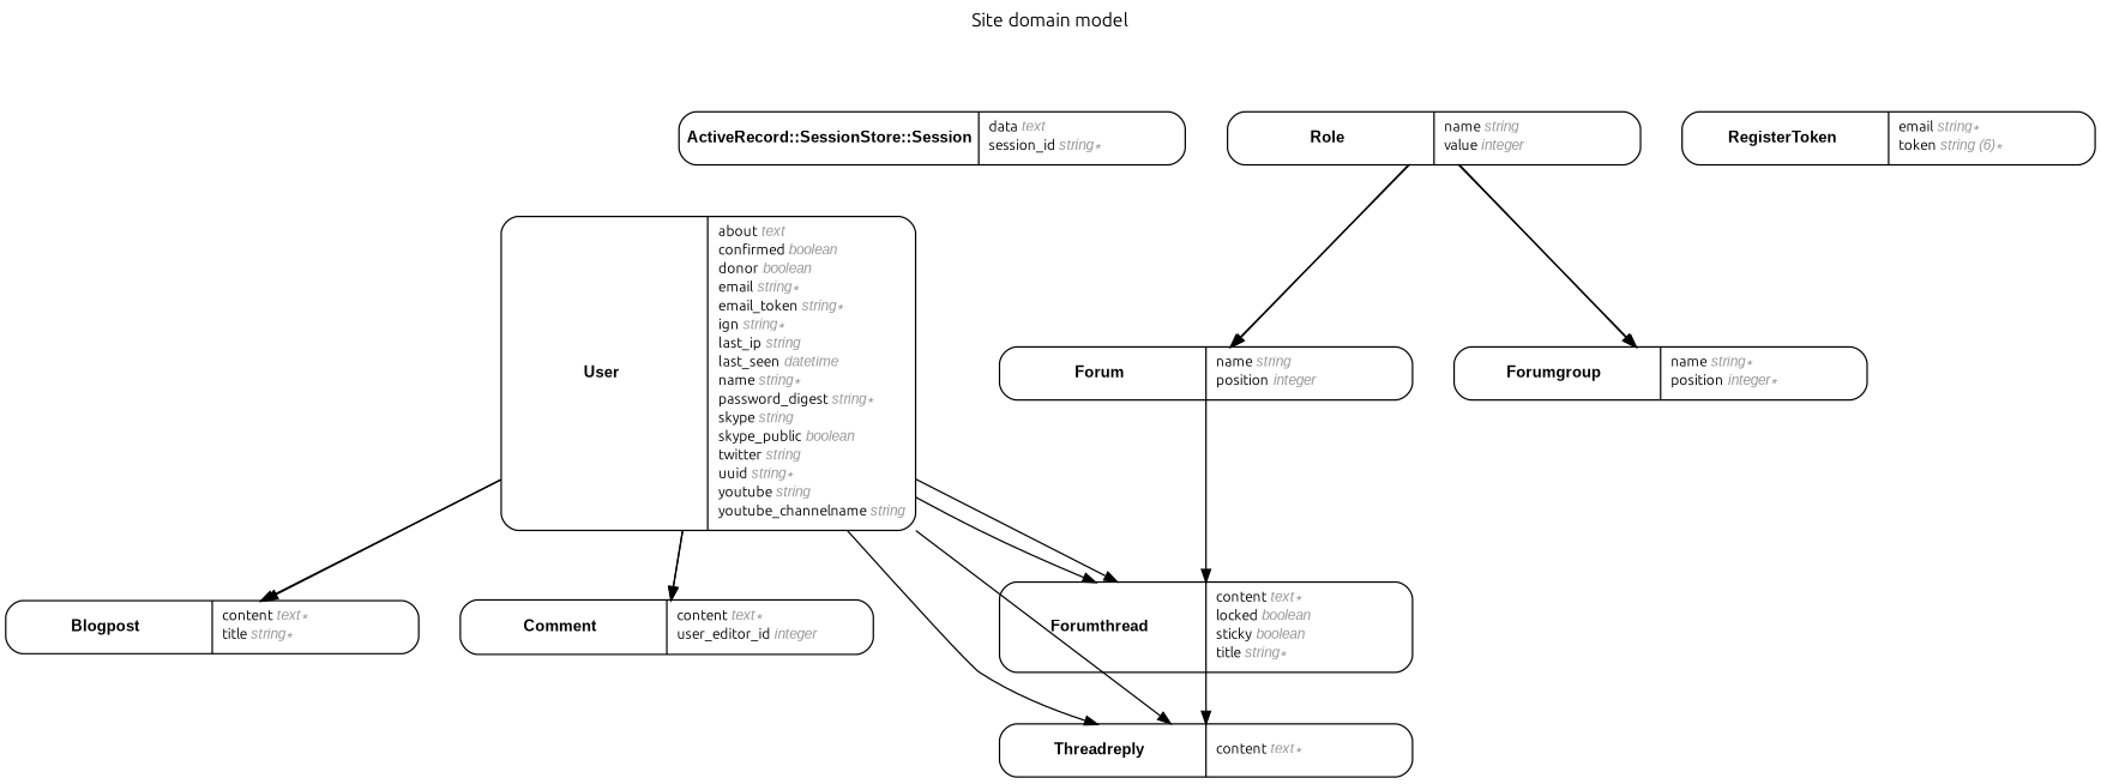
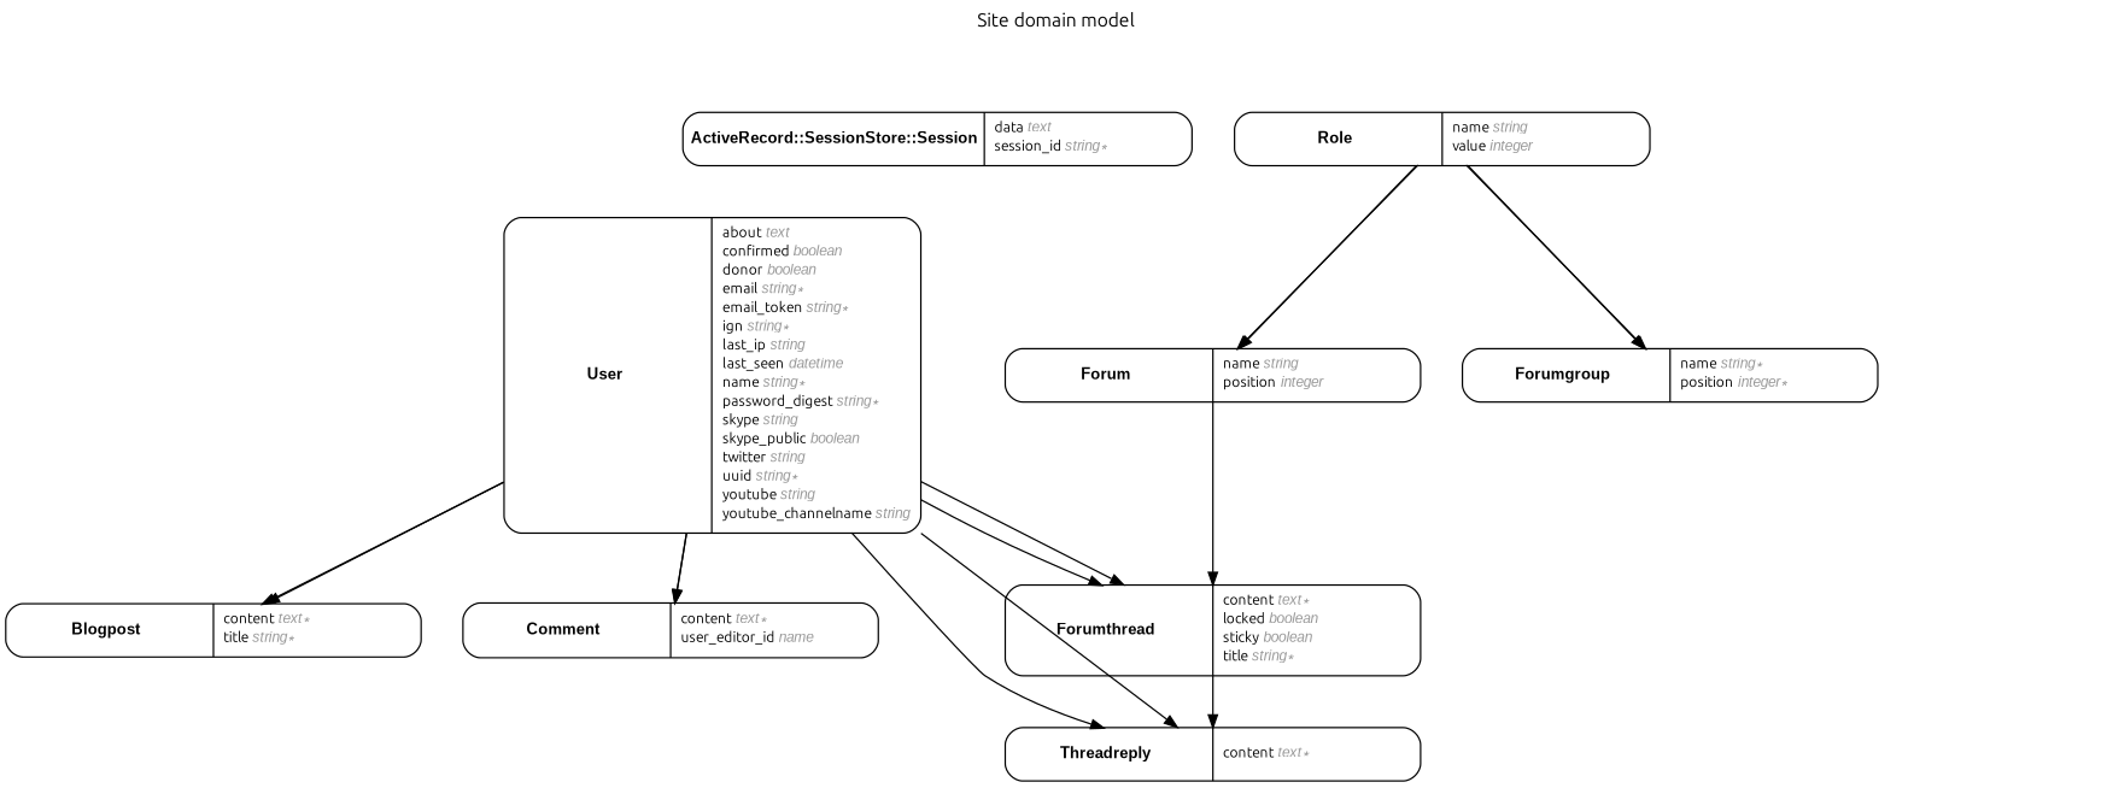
  digraph {
    concentrate=true
    fontname=Ubuntu
    fontsize=13
    label="Site domain model\n\n"
    labelloc=t
    nodesep=0.4
    rankdir=TB
    ranksep=0.5
    node [fontname=Ubuntu fontsize=10 margin="0.07,0.05" penwidth=1.0 shape=Mrecord]
    edge [arrowhead=normal arrowsize=0.9 arrowtail=none dir=both fontname=Ubuntu fontsize=7 labelangle=32 labeldistance=1.8 penwidth=1.0 weight=1]
    n1 [label=<<table border="0" align="center" cellspacing="0.5" cellpadding="0" width="134">   <tr><td align="center" valign="bottom" width="130"><font face="Arial Bold" point-size="11">ActiveRecord::SessionStore::Session</font></td></tr> </table> | <table border="0" align="left" cellspacing="2" cellpadding="0" width="134">   <tr><td align="left" width="130" port="data">data <font face="Arial Italic" color="grey60">text</font></td></tr>   <tr><td align="left" width="130" port="session_id">session_id <font face="Arial Italic" color="grey60">string ∗</font></td></tr> </table> >]
    n2 [label=<<table border="0" align="center" cellspacing="0.5" cellpadding="0" width="134">   <tr><td align="center" valign="bottom" width="130"><font face="Arial Bold" point-size="11">Blogpost</font></td></tr> </table> | <table border="0" align="left" cellspacing="2" cellpadding="0" width="134">   <tr><td align="left" width="130" port="content">content <font face="Arial Italic" color="grey60">text ∗</font></td></tr>   <tr><td align="left" width="130" port="title">title <font face="Arial Italic" color="grey60">string ∗</font></td></tr> </table> >]
-   n3 [label=<<table border="0" align="center" cellspacing="0.5" cellpadding="0" width="134">   <tr><td align="center" valign="bottom" width="130"><font face="Arial Bold" point-size="11">Comment</font></td></tr> </table> | <table border="0" align="left" cellspacing="2" cellpadding="0" width="134">   <tr><td align="left" width="130" port="content">content <font face="Arial Italic" color="grey60">text ∗</font></td></tr>   <tr><td align="left" width="130" port="user_editor_id">user_editor_id <font face="Arial Italic" color="grey60">integer</font></td></tr> </table> >]
+   n3 [label=<<table border="0" align="center" cellspacing="0.5" cellpadding="0" width="134">   <tr><td align="center" valign="bottom" width="130"><font face="Arial Bold" point-size="11">Comment</font></td></tr> </table> | <table border="0" align="left" cellspacing="2" cellpadding="0" width="134">   <tr><td align="left" width="130" port="content">content <font face="Arial Italic" color="grey60">text ∗</font></td></tr>   <tr><td align="left" width="130" port="user_editor_id">user_editor_id <font face="Arial Italic" color="grey60">name</font></td></tr> </table> >]
    n4 [label=<<table border="0" align="center" cellspacing="0.5" cellpadding="0" width="134">   <tr><td align="center" valign="bottom" width="130"><font face="Arial Bold" point-size="11">Forum</font></td></tr> </table> | <table border="0" align="left" cellspacing="2" cellpadding="0" width="134">   <tr><td align="left" width="130" port="name">name <font face="Arial Italic" color="grey60">string</font></td></tr>   <tr><td align="left" width="130" port="position">position <font face="Arial Italic" color="grey60">integer</font></td></tr> </table> >]
    n5 [label=<<table border="0" align="center" cellspacing="0.5" cellpadding="0" width="134">   <tr><td align="center" valign="bottom" width="130"><font face="Arial Bold" point-size="11">Forumthread</font></td></tr> </table> | <table border="0" align="left" cellspacing="2" cellpadding="0" width="134">   <tr><td align="left" width="130" port="content">content <font face="Arial Italic" color="grey60">text ∗</font></td></tr>   <tr><td align="left" width="130" port="locked">locked <font face="Arial Italic" color="grey60">boolean</font></td></tr>   <tr><td align="left" width="130" port="sticky">sticky <font face="Arial Italic" color="grey60">boolean</font></td></tr>   <tr><td align="left" width="130" port="title">title <font face="Arial Italic" color="grey60">string ∗</font></td></tr> </table> >]
    n6 [label=<<table border="0" align="center" cellspacing="0.5" cellpadding="0" width="134">   <tr><td align="center" valign="bottom" width="130"><font face="Arial Bold" point-size="11">Threadreply</font></td></tr> </table> | <table border="0" align="left" cellspacing="2" cellpadding="0" width="134">   <tr><td align="left" width="130" port="content">content <font face="Arial Italic" color="grey60">text ∗</font></td></tr> </table> >]
    n7 [label=<<table border="0" align="center" cellspacing="0.5" cellpadding="0" width="134">   <tr><td align="center" valign="bottom" width="130"><font face="Arial Bold" point-size="11">Forumgroup</font></td></tr> </table> | <table border="0" align="left" cellspacing="2" cellpadding="0" width="134">   <tr><td align="left" width="130" port="name">name <font face="Arial Italic" color="grey60">string ∗</font></td></tr>   <tr><td align="left" width="130" port="position">position <font face="Arial Italic" color="grey60">integer ∗</font></td></tr> </table> >]
-   n8 [label=<<table border="0" align="center" cellspacing="0.5" cellpadding="0" width="134">   <tr><td align="center" valign="bottom" width="130"><font face="Arial Bold" point-size="11">RegisterToken</font></td></tr> </table> | <table border="0" align="left" cellspacing="2" cellpadding="0" width="134">   <tr><td align="left" width="130" port="email">email <font face="Arial Italic" color="grey60">string ∗</font></td></tr>   <tr><td align="left" width="130" port="token">token <font face="Arial Italic" color="grey60">string (6) ∗</font></td></tr> </table> >]
    n9 [label=<<table border="0" align="center" cellspacing="0.5" cellpadding="0" width="134">   <tr><td align="center" valign="bottom" width="130"><font face="Arial Bold" point-size="11">Role</font></td></tr> </table> | <table border="0" align="left" cellspacing="2" cellpadding="0" width="134">   <tr><td align="left" width="130" port="name">name <font face="Arial Italic" color="grey60">string</font></td></tr>   <tr><td align="left" width="130" port="value">value <font face="Arial Italic" color="grey60">integer</font></td></tr> </table> >]
    n10 [label=<<table border="0" align="center" cellspacing="0.5" cellpadding="0" width="134">   <tr><td align="center" valign="bottom" width="130"><font face="Arial Bold" point-size="11">User</font></td></tr> </table> | <table border="0" align="left" cellspacing="2" cellpadding="0" width="134">   <tr><td align="left" width="130" port="about">about <font face="Arial Italic" color="grey60">text</font></td></tr>   <tr><td align="left" width="130" port="confirmed">confirmed <font face="Arial Italic" color="grey60">boolean</font></td></tr>   <tr><td align="left" width="130" port="donor">donor <font face="Arial Italic" color="grey60">boolean</font></td></tr>   <tr><td align="left" width="130" port="email">email <font face="Arial Italic" color="grey60">string ∗</font></td></tr>   <tr><td align="left" width="130" port="email_token">email_token <font face="Arial Italic" color="grey60">string ∗</font></td></tr>   <tr><td align="left" width="130" port="ign">ign <font face="Arial Italic" color="grey60">string ∗</font></td></tr>   <tr><td align="left" width="130" port="last_ip">last_ip <font face="Arial Italic" color="grey60">string</font></td></tr>   <tr><td align="left" width="130" port="last_seen">last_seen <font face="Arial Italic" color="grey60">datetime</font></td></tr>   <tr><td align="left" width="130" port="name">name <font face="Arial Italic" color="grey60">string ∗</font></td></tr>   <tr><td align="left" width="130" port="password_digest">password_digest <font face="Arial Italic" color="grey60">string ∗</font></td></tr>   <tr><td align="left" width="130" port="skype">skype <font face="Arial Italic" color="grey60">string</font></td></tr>   <tr><td align="left" width="130" port="skype_public">skype_public <font face="Arial Italic" color="grey60">boolean</font></td></tr>   <tr><td align="left" width="130" port="twitter">twitter <font face="Arial Italic" color="grey60">string</font></td></tr>   <tr><td align="left" width="130" port="uuid">uuid <font face="Arial Italic" color="grey60">string ∗</font></td></tr>   <tr><td align="left" width="130" port="youtube">youtube <font face="Arial Italic" color="grey60">string</font></td></tr>   <tr><td align="left" width="130" port="youtube_channelname">youtube_channelname <font face="Arial Italic" color="grey60">string</font></td></tr> </table> >]
    n4 -> n5 [weight=2]
    n5 -> n6 [weight=2]
    n9 -> n4
    n9 -> n4
    n9 -> n7
    n9 -> n7
    n10 -> n2
    n10 -> n2
    n10 -> n2
    n10 -> n3
    n10 -> n3
    n10 -> n5
    n10 -> n5
    n10 -> n6
    n10 -> n6
  }
